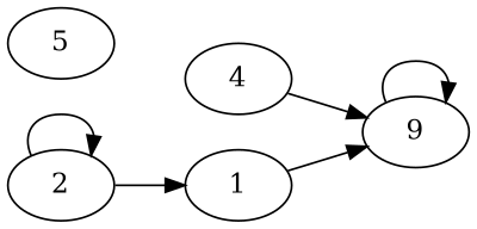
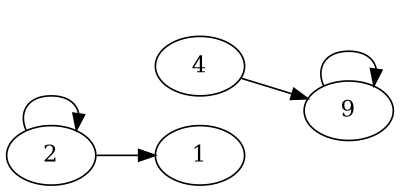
  digraph {
    fontname="DejaVu Serif"
    rankdir=LR
    node [fontname="DejaVu Serif"]
    edge [fontname="DejaVu Serif"]
    n1 [label=1]
    n2 [label=9]
    n3 [label=2]
    n4 [label=4]
-   n5 [label=5]
-   n1 -> n2
    n2 -> n2
    n3 -> n1
    n3 -> n3
    n4 -> n2
  }
